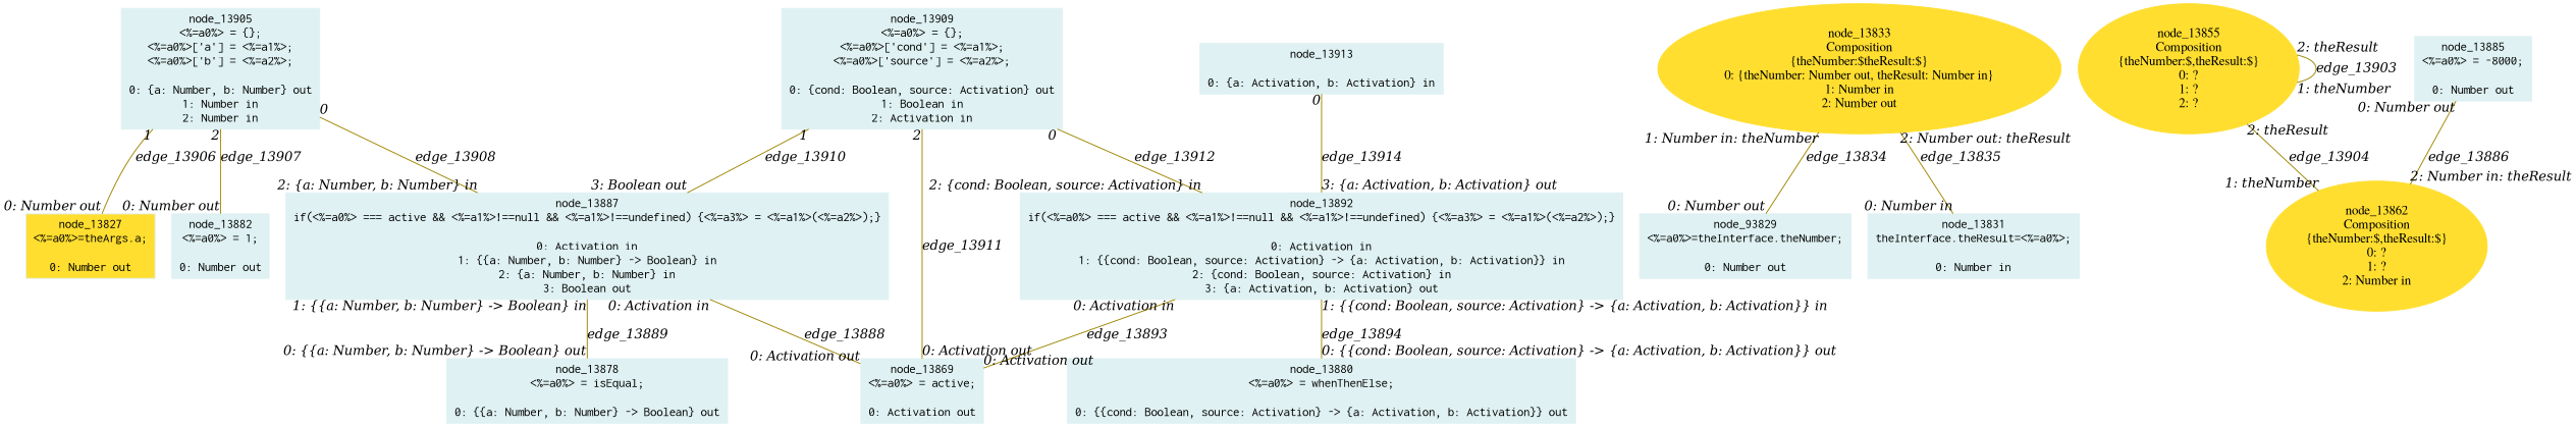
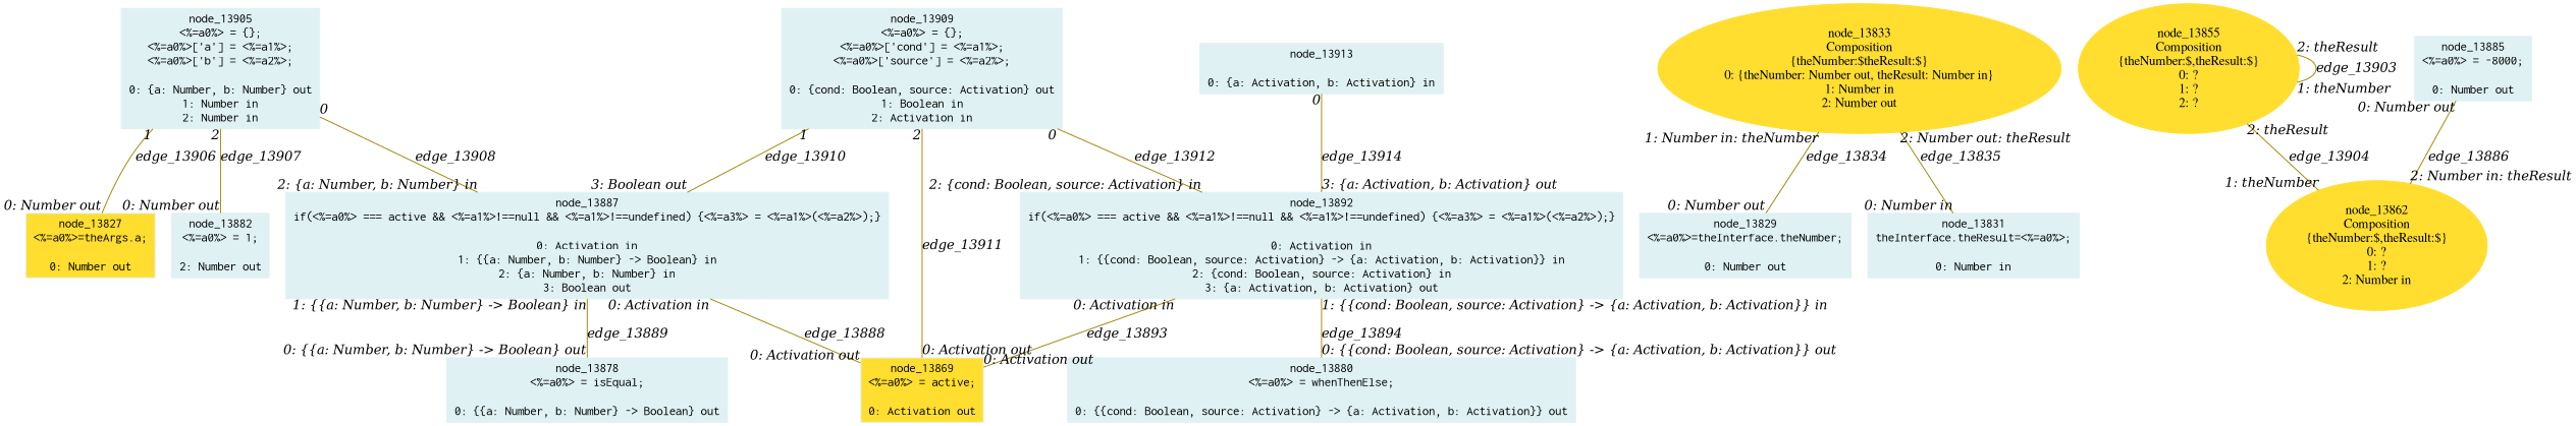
  digraph {
    node [color="#dff1f2" fontname=Courier shape=box style=filled]
    edge [arrowHead=none arrowsize=1 color="#9d8400" dir=none fontname="Times-Italic" headlabel="0: Number out" taillabel=0]
    n1 [fillcolor="#ffde2f" label="node_13827\n<%=a0%>=theArgs.a;\n\n0: Number out"]
-   n2 [label="node_93829\n<%=a0%>=theInterface.theNumber;\n\n0: Number out"]
+   n2 [label="node_13829\n<%=a0%>=theInterface.theNumber;\n\n0: Number out"]
    n3 [label="node_13831\ntheInterface.theResult=<%=a0%>;\n\n0: Number in"]
    n4 [color="#ffde2f" fontname=Times label="node_13833\nComposition\n{theNumber:$theResult:$}\n0: {theNumber: Number out, theResult: Number in}\n1: Number in\n2: Number out" shape=ellipse]
    n5 [color="#ffde2f" fontname=Times label="node_13855\nComposition\n{theNumber:$,theResult:$}\n0: ?\n1: ?\n2: ?" shape=ellipse]
    n6 [color="#ffde2f" fontname=Times label="node_13862\nComposition\n{theNumber:$,theResult:$}\n0: ?\n1: ?\n2: Number in" shape=ellipse]
-   n7 [label="node_13869\n<%=a0%> = active;\n\n0: Activation out"]
+   n7 [label="node_13869\n<%=a0%> = active;\n\n0: Activation out" fillcolor="#ffde2f"]
    n8 [label="node_13878\n<%=a0%> = isEqual;\n\n0: {{a: Number, b: Number} -> Boolean} out"]
    n9 [label="node_13880\n<%=a0%> = whenThenElse;\n\n0: {{cond: Boolean, source: Activation} -> {a: Activation, b: Activation}} out"]
-   n10 [label="node_13882\n<%=a0%> = 1;\n\n0: Number out"]
+   n10 [label="node_13882\n<%=a0%> = 1;\n\n2: Number out"]
    n11 [label="node_13885\n<%=a0%> = -8000;\n\n0: Number out"]
    n12 [label="node_13887\nif(<%=a0%> === active && <%=a1%>!==null && <%=a1%>!==undefined) {<%=a3%> = <%=a1%>(<%=a2%>);}\n\n0: Activation in\n1: {{a: Number, b: Number} -> Boolean} in\n2: {a: Number, b: Number} in\n3: Boolean out"]
    n13 [label="node_13892\nif(<%=a0%> === active && <%=a1%>!==null && <%=a1%>!==undefined) {<%=a3%> = <%=a1%>(<%=a2%>);}\n\n0: Activation in\n1: {{cond: Boolean, source: Activation} -> {a: Activation, b: Activation}} in\n2: {cond: Boolean, source: Activation} in\n3: {a: Activation, b: Activation} out"]
    n14 [label="node_13905\n<%=a0%> = {};\n<%=a0%>['a'] = <%=a1%>;\n<%=a0%>['b'] = <%=a2%>;\n\n0: {a: Number, b: Number} out\n1: Number in\n2: Number in"]
    n15 [label="node_13909\n<%=a0%> = {};\n<%=a0%>['cond'] = <%=a1%>;\n<%=a0%>['source'] = <%=a2%>;\n\n0: {cond: Boolean, source: Activation} out\n1: Boolean in\n2: Activation in"]
    n16 [label="node_13913\n\n0: {a: Activation, b: Activation} in"]
    n4 -> n2 [label=edge_13834 taillabel="1: Number in: theNumber"]
    n4 -> n3 [headlabel="0: Number in" label=edge_13835 taillabel="2: Number out: theResult"]
    n5 -> n5 [headlabel="1: theNumber" label=edge_13903 taillabel="2: theResult"]
    n5 -> n6 [headlabel="1: theNumber" label=edge_13904 taillabel="2: theResult"]
    n11 -> n6 [headlabel="2: Number in: theResult" label=edge_13886 taillabel="0: Number out"]
    n12 -> n7 [headlabel="0: Activation out" label=edge_13888 taillabel="0: Activation in"]
    n12 -> n8 [headlabel="0: {{a: Number, b: Number} -> Boolean} out" label=edge_13889 taillabel="1: {{a: Number, b: Number} -> Boolean} in"]
    n13 -> n7 [headlabel="0: Activation out" label=edge_13893 taillabel="0: Activation in"]
    n13 -> n9 [headlabel="0: {{cond: Boolean, source: Activation} -> {a: Activation, b: Activation}} out" label=edge_13894 taillabel="1: {{cond: Boolean, source: Activation} -> {a: Activation, b: Activation}} in"]
    n14 -> n1 [label=edge_13906 taillabel=1]
    n14 -> n10 [label=edge_13907 taillabel=2]
    n14 -> n12 [headlabel="2: {a: Number, b: Number} in" label=edge_13908]
    n15 -> n7 [headlabel="0: Activation out" label=edge_13911 taillabel=2]
    n15 -> n12 [headlabel="3: Boolean out" label=edge_13910 taillabel=1]
    n15 -> n13 [headlabel="2: {cond: Boolean, source: Activation} in" label=edge_13912]
    n16 -> n13 [headlabel="3: {a: Activation, b: Activation} out" label=edge_13914]
  }
